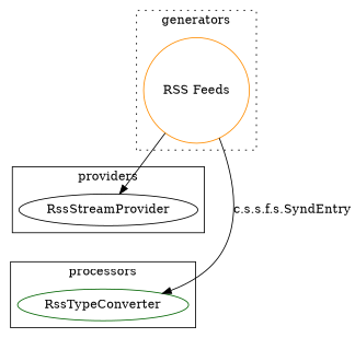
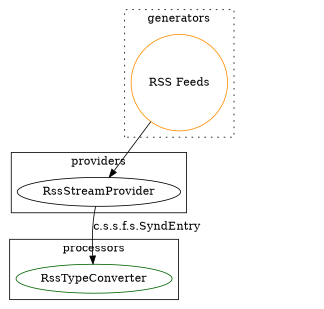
  digraph {
    compound=true
    rankdir=TB
    splines=true
    node [shape=ellipse]
    n1 [color=black label=RssStreamProvider]
    n2 [color=darkorange label="RSS Feeds" shape=circle]
    n3 [color=darkgreen label=RssTypeConverter]
    subgraph cluster_1 {
      label=providers
      n1
    }
    subgraph cluster_2 {
      label=generators
      style=dotted
      n2
    }
    subgraph cluster_3 {
      label=processors
      n3
    }
-   n2 -> n3 [label="c.s.s.f.s.SyndEntry"]
+   n1 -> n3 [label="c.s.s.f.s.SyndEntry"]
    n2 -> n1
  }
